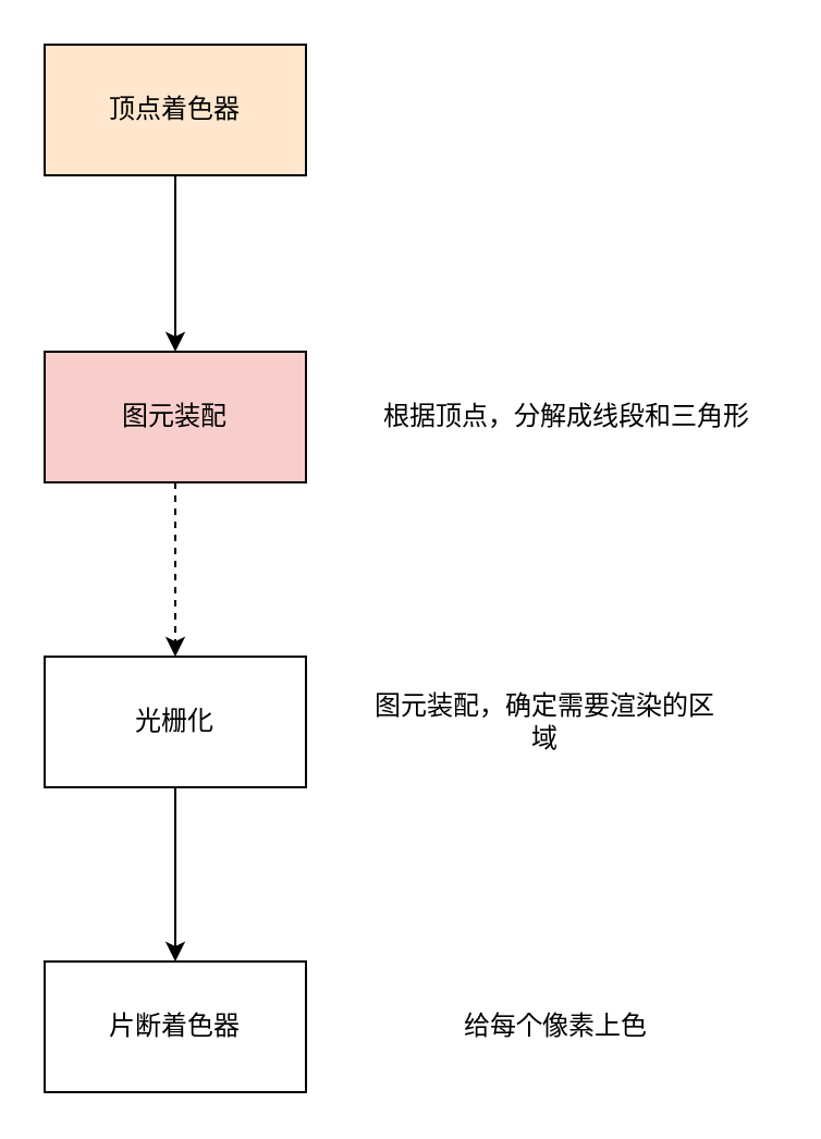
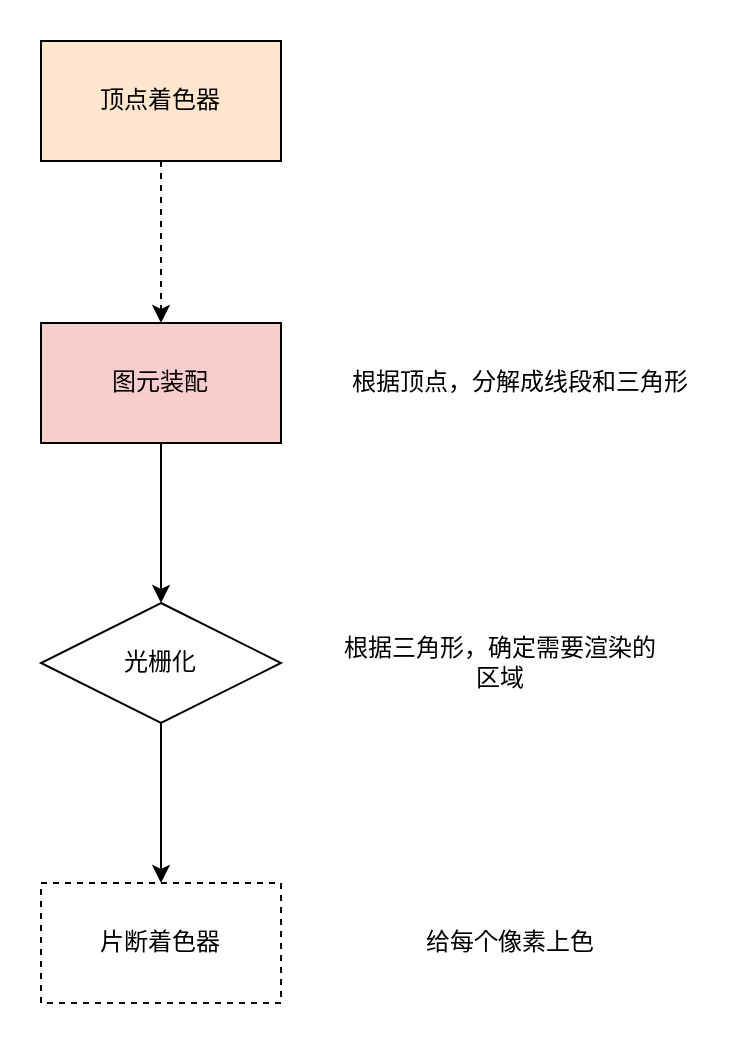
  <mxCell id="0" />
  <mxCell id="1" parent="0" />
- <mxCell id="2" value="" style="edgeStyle=none;html=1;" edge="1" parent="1" source="3" target="5"><mxGeometry relative="1" as="geometry" /></mxCell>
+ <mxCell id="2" value="" style="edgeStyle=none;html=1;dashed=1;" edge="1" parent="1" source="3" target="5"><mxGeometry relative="1" as="geometry" /></mxCell>
  <mxCell id="3" value="顶点着色器" style="rounded=0;whiteSpace=wrap;html=1;fillColor=#ffe6cc;" vertex="1" parent="1"><mxGeometry x="20" y="20" width="120" height="60" as="geometry" /></mxCell>
- <mxCell id="4" value="" style="edgeStyle=none;html=1;dashed=1;" edge="1" parent="1" source="5" target="7"><mxGeometry relative="1" as="geometry" /></mxCell>
+ <mxCell id="4" value="" style="edgeStyle=none;html=1;" edge="1" parent="1" source="5" target="7"><mxGeometry relative="1" as="geometry" /></mxCell>
  <mxCell id="5" value="图元装配" style="rounded=0;whiteSpace=wrap;html=1;fillColor=#f8cecc;" vertex="1" parent="1"><mxGeometry x="20" y="161" width="120" height="60" as="geometry" /></mxCell>
  <mxCell id="6" value="" style="edgeStyle=none;html=1;" edge="1" parent="1" source="7" target="9"><mxGeometry relative="1" as="geometry" /></mxCell>
- <mxCell id="7" value="光栅化" style="rounded=0;whiteSpace=wrap;html=1;" vertex="1" parent="1"><mxGeometry x="20" y="301" width="120" height="60" as="geometry" /></mxCell>
+ <mxCell id="7" value="光栅化" style="rhombus;whiteSpace=wrap;html=1;" vertex="1" parent="1"><mxGeometry x="20" y="301" width="120" height="60" as="geometry" /></mxCell>
  <mxCell id="8" value="根据顶点，分解成线段和三角形" style="text;html=1;strokeColor=none;fillColor=none;align=center;verticalAlign=middle;whiteSpace=wrap;rounded=0;" vertex="1" parent="1"><mxGeometry x="165" y="176" width="190" height="30" as="geometry" /></mxCell>
- <mxCell id="9" value="片断着色器" style="rounded=0;whiteSpace=wrap;html=1;" vertex="1" parent="1"><mxGeometry x="20" y="441" width="120" height="60" as="geometry" /></mxCell>
- <mxCell id="10" value="图元装配，确定需要渲染的区域" style="text;html=1;strokeColor=none;fillColor=none;align=center;verticalAlign=middle;whiteSpace=wrap;rounded=0;" vertex="1" parent="1"><mxGeometry x="170" y="316" width="160" height="30" as="geometry" /></mxCell>
+ <mxCell id="9" value="片断着色器" style="rounded=0;whiteSpace=wrap;html=1;dashed=1;" vertex="1" parent="1"><mxGeometry x="20" y="441" width="120" height="60" as="geometry" /></mxCell>
+ <mxCell id="10" value="根据三角形，确定需要渲染的区域" style="text;html=1;strokeColor=none;fillColor=none;align=center;verticalAlign=middle;whiteSpace=wrap;rounded=0;" vertex="1" parent="1"><mxGeometry x="170" y="316" width="160" height="30" as="geometry" /></mxCell>
  <mxCell id="11" value="给每个像素上色" style="text;html=1;strokeColor=none;fillColor=none;align=center;verticalAlign=middle;whiteSpace=wrap;rounded=0;" vertex="1" parent="1"><mxGeometry x="170" y="456" width="170" height="30" as="geometry" /></mxCell>
